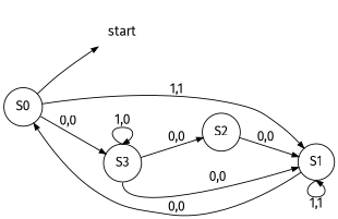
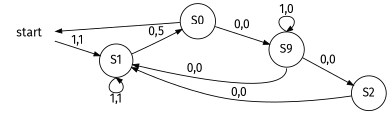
  digraph {
    fontname="Fira Sans"
    rankdir=LR
    node [fontname="Fira Sans" shape=circle]
    edge [arrowsize=0.7 fontname="Fira Sans"]
    start [color=white]
    S0
    S1
-   S3
+   S3 [label=S9]
    S2
    S0 -> start
-   S0 -> S1 [label="1,1"]
+   start -> S1 [label="1,1"]
    S0 -> S3 [label="0,0"]
-   S1 -> S0 [label="0,0"]
+   S1 -> S0 [label="0,5"]
    S1 -> S1 [headport=s label="1,1" tailport=s]
    S3 -> S1 [label="0,0  " tailport=s]
    S3 -> S3 [headport=n label="1,0" tailport=n]
    S3 -> S2 [label="0,0"]
    S2 -> S1 [label="0,0  "]
  }
